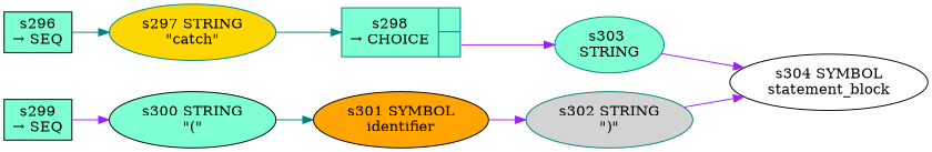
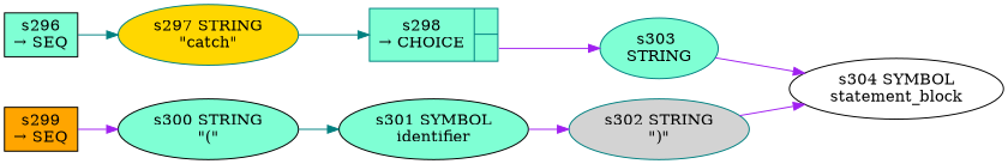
  digraph {
    rankdir=LR
    node [color=black fillcolor=aquamarine style=filled]
    edge [color=purple]
    n1 [fixedsize=false label="s296\n&rarr; SEQ" peripheries=1 shape=record]
    n2 [color=teal fillcolor=gold label="s297 STRING\n\"catch\""]
    n3 [color=teal fixedsize=false label="{s298\n&rarr; CHOICE|{<p0>|<p1>}}" peripheries=1 shape=record]
    n4 [color=teal label="s303 \nSTRING"]
-   n5 [fixedsize=false label="s299\n&rarr; SEQ" peripheries=1 shape=record]
+   n5 [fillcolor=orange fixedsize=false label="s299\n&rarr; SEQ" peripheries=1 shape=record]
    n6 [label="s300 STRING\n\"(\""]
    n7 [fillcolor=white label="s304 SYMBOL\nstatement_block"]
-   n8 [fillcolor=orange label="s301 SYMBOL\nidentifier"]
+   n8 [label="s301 SYMBOL\nidentifier"]
    n9 [color=teal fillcolor=lightgrey label="s302 STRING\n\")\""]
    n1 -> n2 [color=teal]
    n2 -> n3 [color=teal]
    n3 -> n4 [tailport=p1]
    n4 -> n7
    n5 -> n6
    n6 -> n8 [color=teal]
    n8 -> n9
    n9 -> n7
  }
